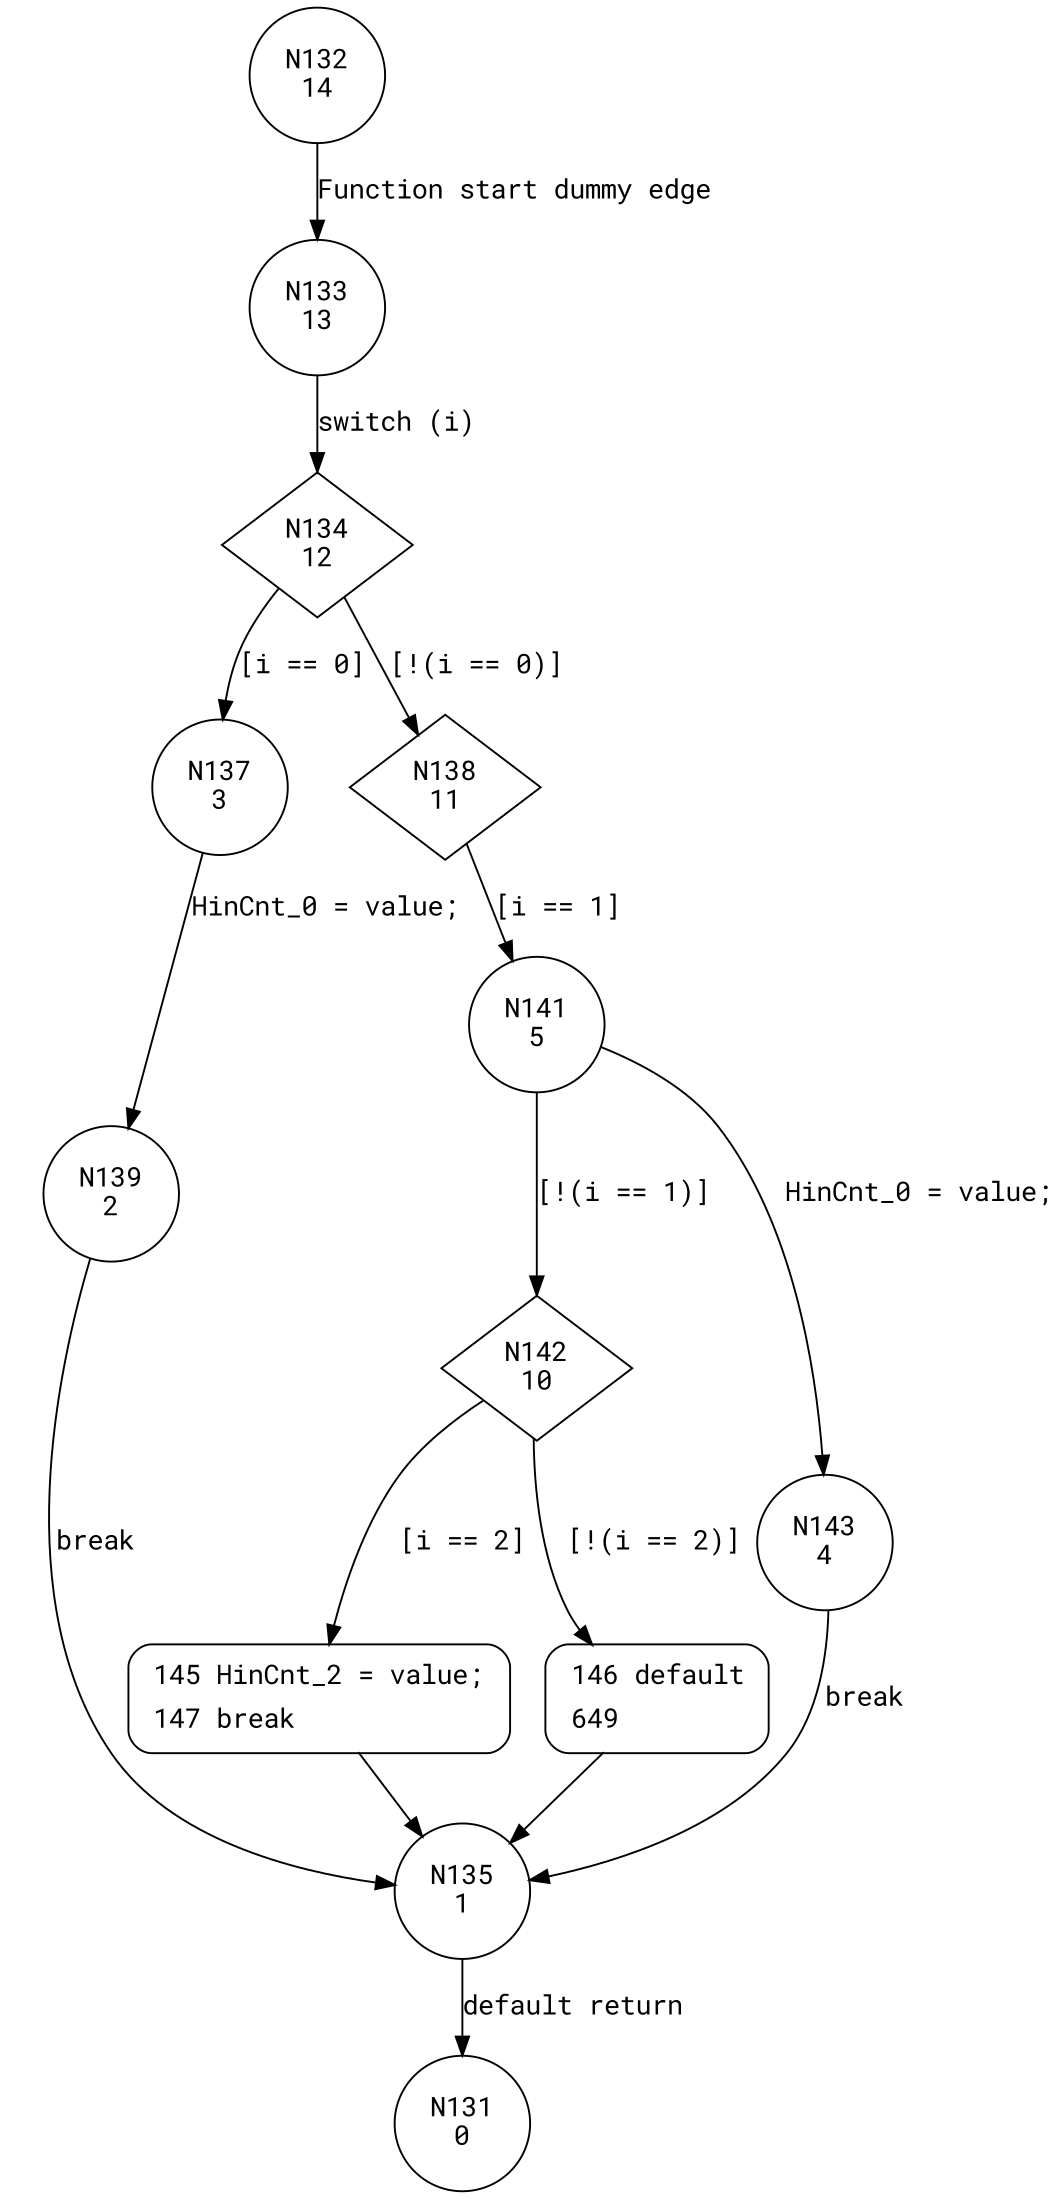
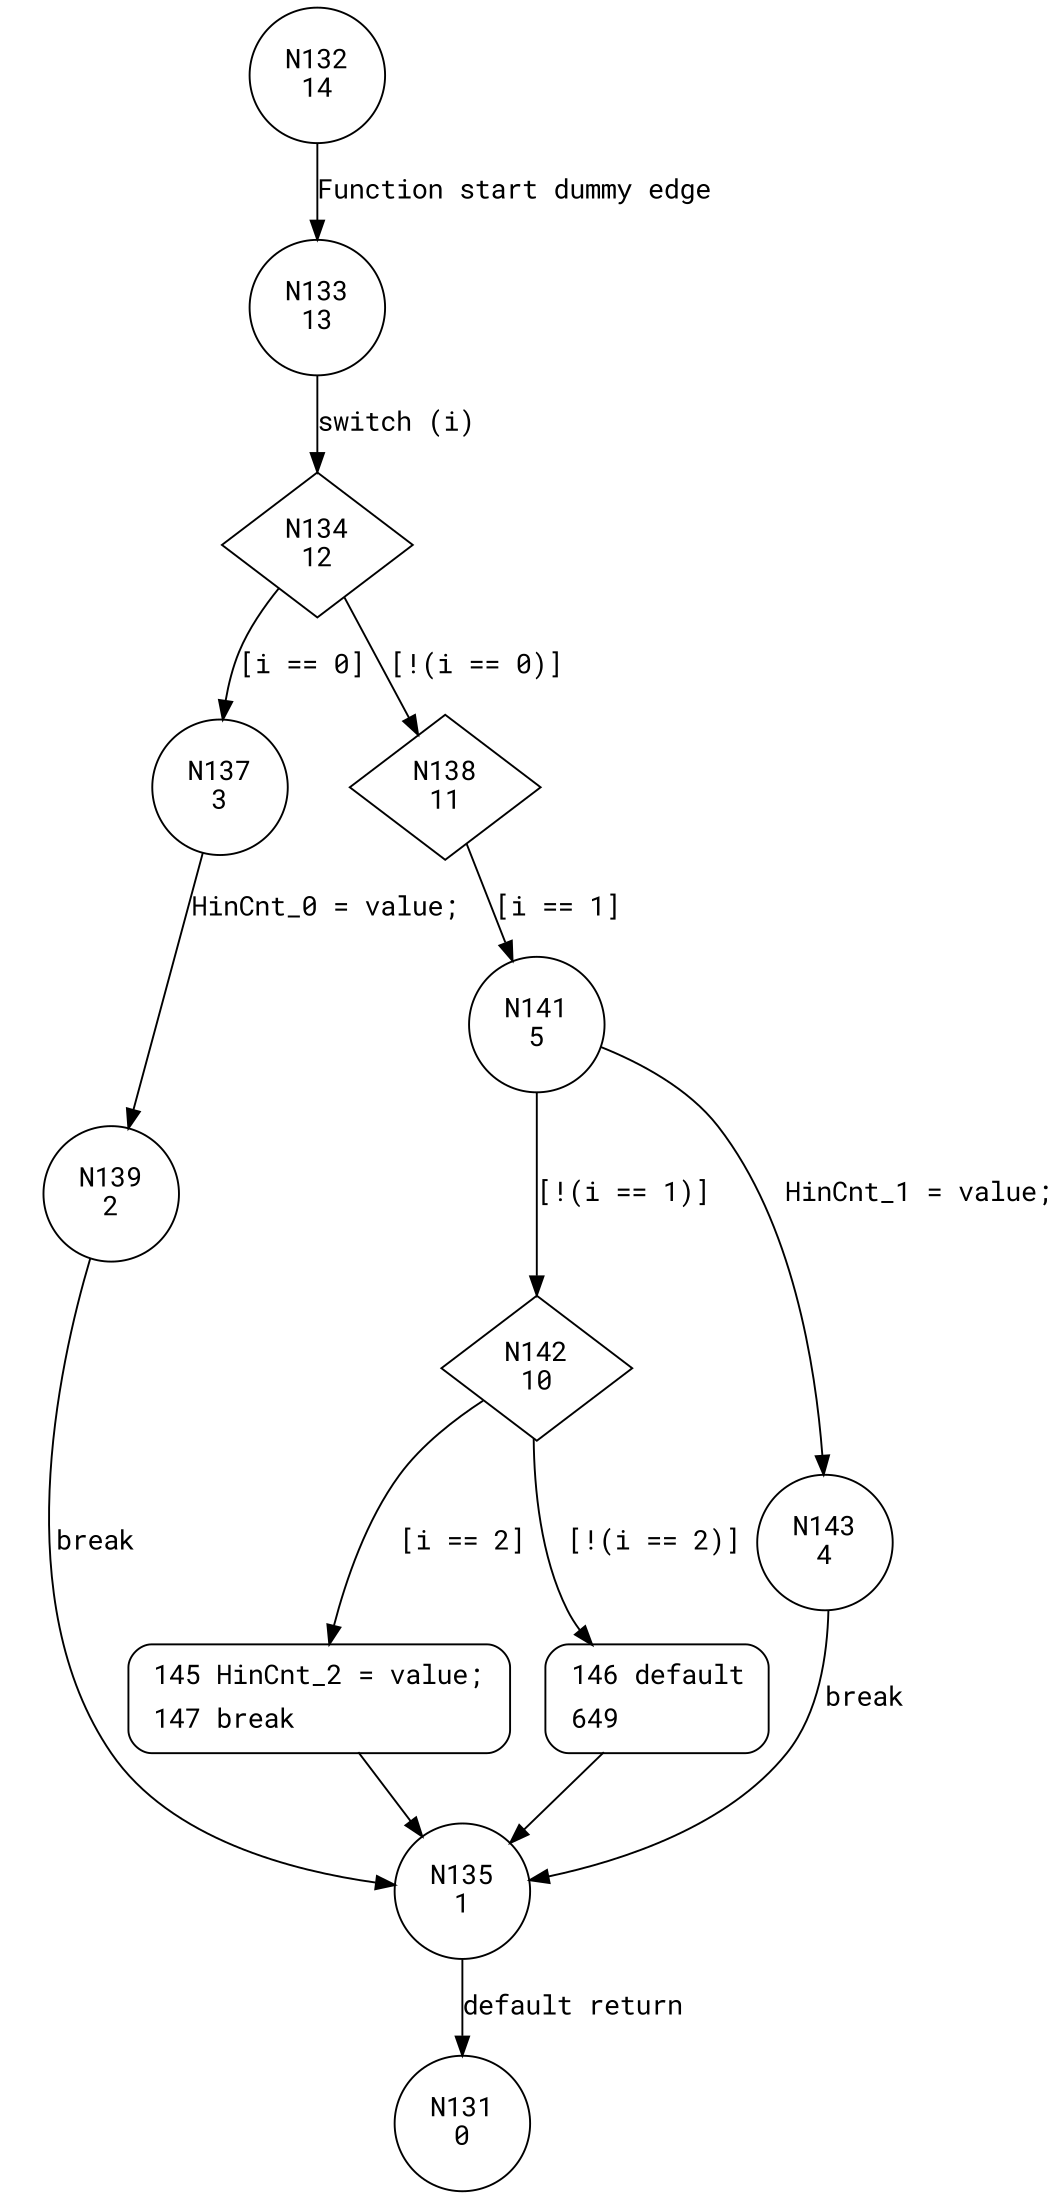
  digraph {
    fontname="Roboto Mono"
    node [fontname="Roboto Mono" shape=circle]
    edge [fontname="Roboto Mono"]
    n1 [label="N132\n14"]
    n2 [label="N133\n13"]
    n3 [label="N134\n12" shape=diamond]
    n4 [label="N137\n3"]
    n5 [label="N138\n11" shape=diamond]
    n6 [label="N139\n2"]
    n7 [label="N141\n5"]
    n8 [label="N135\n1"]
    n9 [label="N142\n10" shape=diamond]
    n10 [label="N143\n4"]
    n11 [fillcolor=white label=<<table border="0" cellborder="0" cellpadding="3" bgcolor="white"><tr><td align="right">145</td><td align="left">HinCnt_2 = value;</td></tr><tr><td align="right">147</td><td align="left">break</td></tr></table>> penwidth=1 shape=Mrecord style="filled,bold"]
    n12 [fillcolor=white label=<<table border="0" cellborder="0" cellpadding="3" bgcolor="white"><tr><td align="right">146</td><td align="left">default</td></tr><tr><td align="right">649</td><td align="left"></td></tr></table>> penwidth=1 shape=Mrecord style="filled,bold"]
    n13 [label="N131\n0"]
    n1 -> n2 [label="Function start dummy edge"]
    n2 -> n3 [label="switch (i)"]
    n3 -> n4 [label="[i == 0]"]
    n3 -> n5 [label="[!(i == 0)]"]
    n4 -> n6 [label="HinCnt_0 = value;"]
    n5 -> n7 [label="[i == 1]"]
    n6 -> n8 [label=break]
    n7 -> n9 [label="[!(i == 1)]"]
-   n7 -> n10 [label="HinCnt_0 = value;"]
+   n7 -> n10 [label="HinCnt_1 = value;"]
    n8 -> n13 [label="default return"]
    n9 -> n11 [label="[i == 2]"]
    n9 -> n12 [label="[!(i == 2)]"]
    n10 -> n8 [label=break]
    n11 -> n8
    n12 -> n8
  }
